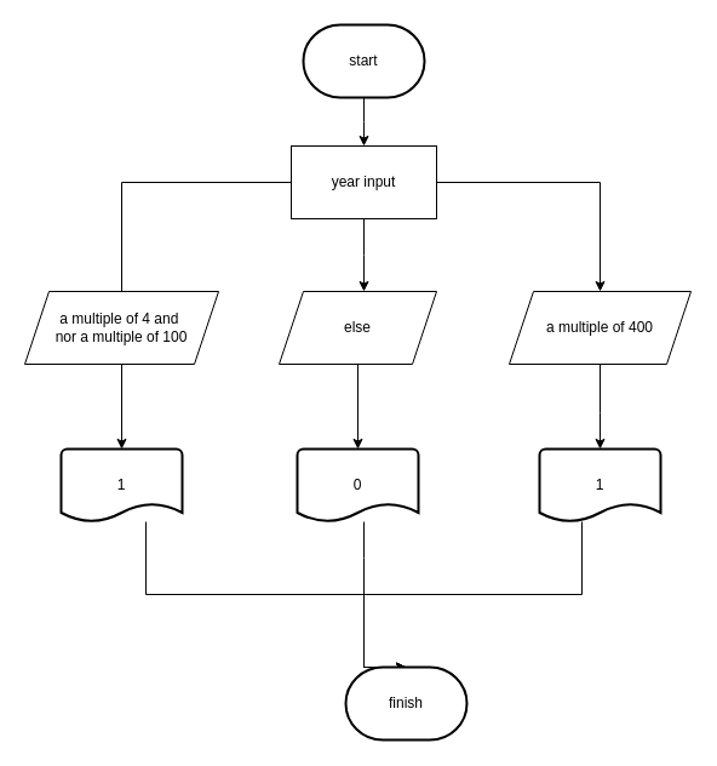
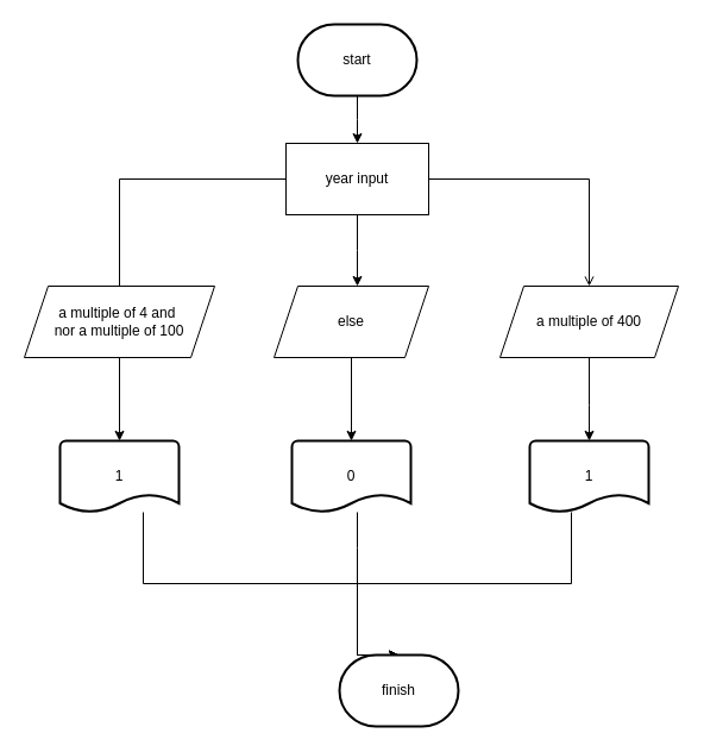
  <mxCell id="0" />
  <mxCell id="1" parent="0" />
  <mxCell id="2" style="edgeStyle=orthogonalEdgeStyle;rounded=0;orthogonalLoop=1;jettySize=auto;html=1;" edge="1" parent="1" source="3"><mxGeometry relative="1" as="geometry"><mxPoint x="300" y="120" as="targetPoint" /></mxGeometry></mxCell>
  <mxCell id="3" value="start" style="strokeWidth=2;html=1;shape=mxgraph.flowchart.terminator;whiteSpace=wrap;" vertex="1" parent="1"><mxGeometry x="250" y="20" width="100" height="60" as="geometry" /></mxCell>
- <mxCell id="4" style="edgeStyle=orthogonalEdgeStyle;rounded=0;orthogonalLoop=1;jettySize=auto;html=1;entryX=0.5;entryY=0;entryDx=0;entryDy=0;" edge="1" parent="1" source="7" target="11"><mxGeometry relative="1" as="geometry"><mxPoint x="480" y="230" as="targetPoint" /></mxGeometry></mxCell>
+ <mxCell id="4" style="edgeStyle=orthogonalEdgeStyle;rounded=0;orthogonalLoop=1;jettySize=auto;html=1;entryX=0.5;entryY=0;entryDx=0;entryDy=0;endArrow=open;" edge="1" parent="1" source="7" target="11"><mxGeometry relative="1" as="geometry"><mxPoint x="480" y="230" as="targetPoint" /></mxGeometry></mxCell>
  <mxCell id="5" style="edgeStyle=orthogonalEdgeStyle;rounded=0;orthogonalLoop=1;jettySize=auto;html=1;" edge="1" parent="1" source="7"><mxGeometry relative="1" as="geometry"><mxPoint x="300" y="240" as="targetPoint" /></mxGeometry></mxCell>
  <mxCell id="6" style="edgeStyle=orthogonalEdgeStyle;rounded=0;orthogonalLoop=1;jettySize=auto;html=1;entryX=0.5;entryY=0;entryDx=0;entryDy=0;endArrow=none;" edge="1" parent="1" source="7" target="9"><mxGeometry relative="1" as="geometry" /></mxCell>
  <mxCell id="7" value="year input" style="rounded=0;whiteSpace=wrap;html=1;" vertex="1" parent="1"><mxGeometry x="240" y="120" width="120" height="60" as="geometry" /></mxCell>
  <mxCell id="8" style="edgeStyle=orthogonalEdgeStyle;rounded=0;orthogonalLoop=1;jettySize=auto;html=1;entryX=0.5;entryY=0;entryDx=0;entryDy=0;entryPerimeter=0;" edge="1" parent="1" source="9" target="15"><mxGeometry relative="1" as="geometry"><mxPoint x="120" y="370" as="targetPoint" /><Array as="points" /></mxGeometry></mxCell>
  <mxCell id="9" value="a multiple of 4 and&amp;nbsp;&lt;br&gt;nor a multiple of 100" style="shape=parallelogram;perimeter=parallelogramPerimeter;whiteSpace=wrap;html=1;fixedSize=1;" vertex="1" parent="1"><mxGeometry x="20" y="240" width="160" height="60" as="geometry" /></mxCell>
  <mxCell id="10" style="edgeStyle=orthogonalEdgeStyle;rounded=0;orthogonalLoop=1;jettySize=auto;html=1;entryX=0.5;entryY=0;entryDx=0;entryDy=0;entryPerimeter=0;" edge="1" parent="1" source="11" target="19"><mxGeometry relative="1" as="geometry"><mxPoint x="480" y="370" as="targetPoint" /><Array as="points"><mxPoint x="495" y="340" /><mxPoint x="495" y="340" /></Array></mxGeometry></mxCell>
  <mxCell id="11" value="a multiple of 400" style="shape=parallelogram;perimeter=parallelogramPerimeter;whiteSpace=wrap;html=1;fixedSize=1;" vertex="1" parent="1"><mxGeometry x="420" y="240" width="150" height="60" as="geometry" /></mxCell>
  <mxCell id="12" style="edgeStyle=orthogonalEdgeStyle;rounded=0;orthogonalLoop=1;jettySize=auto;html=1;entryX=0.5;entryY=0;entryDx=0;entryDy=0;entryPerimeter=0;" edge="1" parent="1" source="13" target="17"><mxGeometry relative="1" as="geometry" /></mxCell>
  <mxCell id="13" value="else" style="shape=parallelogram;perimeter=parallelogramPerimeter;whiteSpace=wrap;html=1;fixedSize=1;" vertex="1" parent="1"><mxGeometry x="230" y="240" width="130" height="60" as="geometry" /></mxCell>
  <mxCell id="14" style="edgeStyle=orthogonalEdgeStyle;rounded=0;orthogonalLoop=1;jettySize=auto;html=1;entryX=0.5;entryY=0;entryDx=0;entryDy=0;entryPerimeter=0;" edge="1" parent="1" source="15" target="20"><mxGeometry relative="1" as="geometry"><mxPoint x="120" y="480" as="targetPoint" /><Array as="points"><mxPoint x="120" y="490" /><mxPoint x="300" y="490" /></Array></mxGeometry></mxCell>
  <mxCell id="15" value="1" style="strokeWidth=2;html=1;shape=mxgraph.flowchart.document2;whiteSpace=wrap;size=0.25;" vertex="1" parent="1"><mxGeometry x="50" y="370" width="100" height="60" as="geometry" /></mxCell>
  <mxCell id="16" style="edgeStyle=orthogonalEdgeStyle;rounded=0;orthogonalLoop=1;jettySize=auto;html=1;entryX=0.5;entryY=0;entryDx=0;entryDy=0;entryPerimeter=0;" edge="1" parent="1" source="17" target="20"><mxGeometry relative="1" as="geometry"><Array as="points"><mxPoint x="300" y="460" /><mxPoint x="300" y="460" /></Array></mxGeometry></mxCell>
  <mxCell id="17" value="0" style="strokeWidth=2;html=1;shape=mxgraph.flowchart.document2;whiteSpace=wrap;size=0.25;" vertex="1" parent="1"><mxGeometry x="245" y="370" width="100" height="60" as="geometry" /></mxCell>
  <mxCell id="18" style="edgeStyle=orthogonalEdgeStyle;rounded=0;orthogonalLoop=1;jettySize=auto;html=1;entryX=0.5;entryY=0;entryDx=0;entryDy=0;entryPerimeter=0;" edge="1" parent="1" source="19" target="20"><mxGeometry relative="1" as="geometry"><Array as="points"><mxPoint x="480" y="490" /><mxPoint x="300" y="490" /></Array></mxGeometry></mxCell>
  <mxCell id="19" value="1" style="strokeWidth=2;html=1;shape=mxgraph.flowchart.document2;whiteSpace=wrap;size=0.25;" vertex="1" parent="1"><mxGeometry x="445" y="370" width="100" height="60" as="geometry" /></mxCell>
  <mxCell id="20" value="finish" style="strokeWidth=2;html=1;shape=mxgraph.flowchart.terminator;whiteSpace=wrap;" vertex="1" parent="1"><mxGeometry x="285" y="550" width="100" height="60" as="geometry" /></mxCell>
